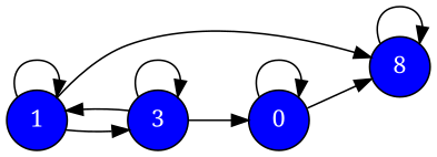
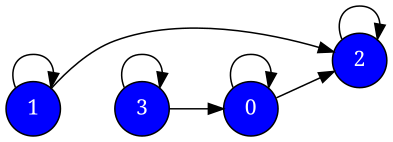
  digraph {
    fontname="Noto Serif"
    rankdir=LR
    node [fillcolor=blue fontcolor="#FFFFFF" fontname="Noto Serif" margin=0.01 shape=circle style=filled]
    edge [fontname="Noto Serif"]
    0
-   2 [label=8]
+   2
    1
    3
    0 -> 0
    0 -> 2
    2 -> 2
    1 -> 2
    1 -> 1
-   1 -> 3
    3 -> 0
-   3 -> 1
    3 -> 3
  }
